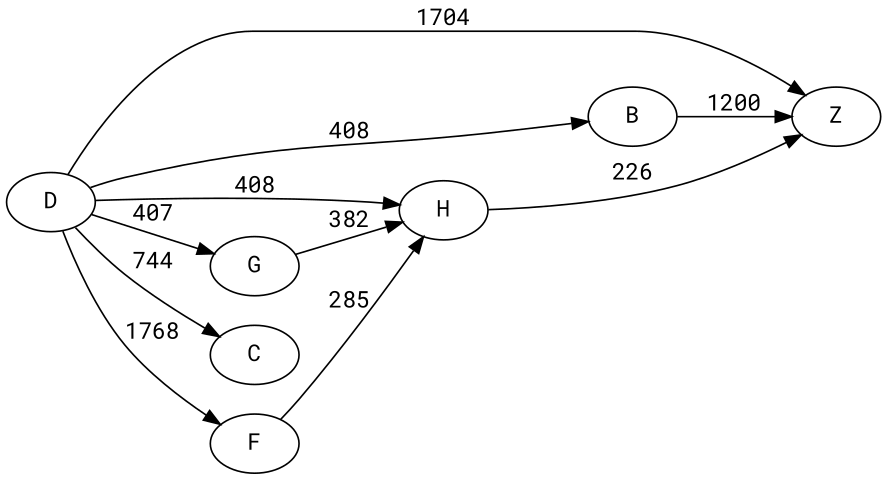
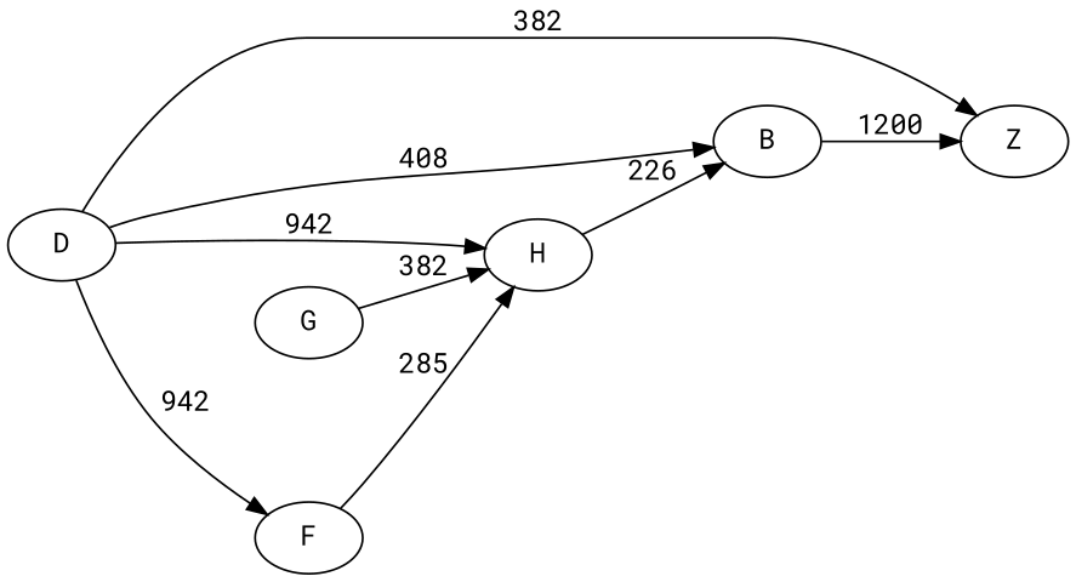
  digraph {
    fontname="Roboto Mono"
    rankdir=LR
    node [fontname="Roboto Mono"]
    edge [fontname="Roboto Mono"]
    D
    Z
    B
    H
    G
-   C
    F
-   D -> Z [label=1704]
+   D -> Z [label=382]
    D -> B [label=408]
-   D -> H [label=408]
-   D -> G [label=407]
-   D -> C [label=744]
-   D -> F [label=1768]
+   D -> H [label=942]
+   D -> F [label=942]
    B -> Z [label=1200]
-   H -> Z [label=226]
+   H -> B [label=226]
    G -> H [label=382]
    F -> H [label=285]
  }
